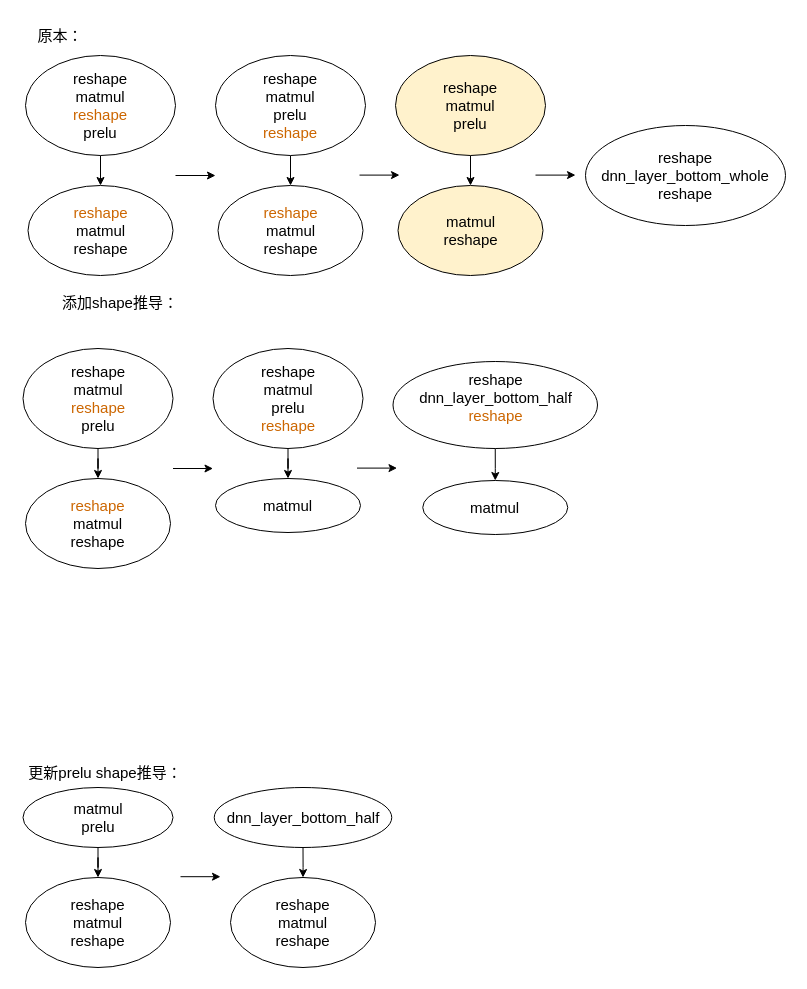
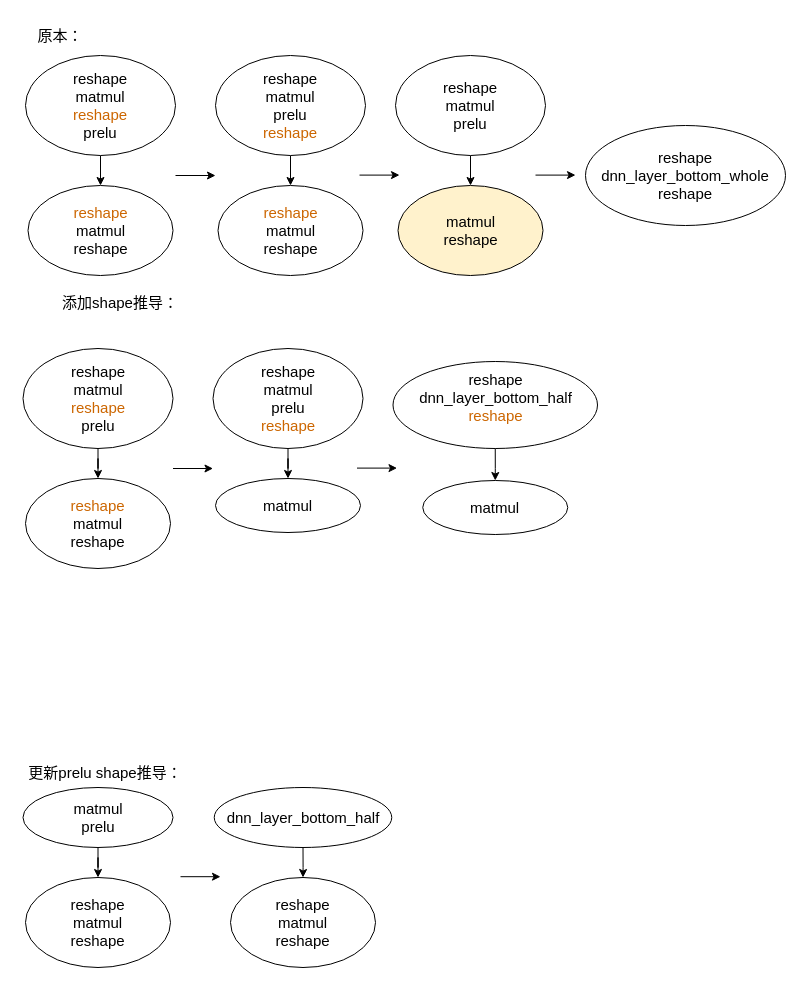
  <mxCell id="0" />
  <mxCell id="1" parent="0" />
  <mxCell id="2" value="" style="edgeStyle=orthogonalEdgeStyle;rounded=0;orthogonalLoop=1;jettySize=auto;html=1;" parent="1" source="3" target="4" edge="1"><mxGeometry relative="1" as="geometry" /></mxCell>
  <mxCell id="3" value="&lt;font style=&quot;font-size: 15px;&quot;&gt;reshape&lt;/font&gt;&lt;div&gt;&lt;font style=&quot;font-size: 15px;&quot;&gt;matmul&lt;/font&gt;&lt;/div&gt;&lt;div&gt;&lt;font style=&quot;font-size: 15px; color: rgb(204, 102, 0);&quot;&gt;reshape&lt;/font&gt;&lt;/div&gt;&lt;div&gt;&lt;font style=&quot;font-size: 15px;&quot;&gt;prelu&lt;/font&gt;&lt;/div&gt;" style="ellipse;whiteSpace=wrap;html=1;" parent="1" vertex="1"><mxGeometry x="25" y="55" width="150" height="100" as="geometry" /></mxCell>
  <mxCell id="4" value="&lt;font style=&quot;font-size: 15px; color: rgb(204, 102, 0);&quot;&gt;reshape&lt;/font&gt;&lt;div&gt;&lt;font style=&quot;font-size: 15px;&quot;&gt;matmul&lt;/font&gt;&lt;/div&gt;&lt;div&gt;&lt;font style=&quot;font-size: 15px;&quot;&gt;reshape&lt;/font&gt;&lt;/div&gt;" style="ellipse;whiteSpace=wrap;html=1;" parent="1" vertex="1"><mxGeometry x="27.5" y="185" width="145" height="90" as="geometry" /></mxCell>
  <mxCell id="5" value="" style="edgeStyle=orthogonalEdgeStyle;rounded=0;orthogonalLoop=1;jettySize=auto;html=1;" parent="1" source="6" target="7" edge="1"><mxGeometry relative="1" as="geometry" /></mxCell>
  <mxCell id="6" value="&lt;font style=&quot;font-size: 15px;&quot;&gt;reshape&lt;/font&gt;&lt;div&gt;&lt;font style=&quot;font-size: 15px;&quot;&gt;matmul&lt;/font&gt;&lt;/div&gt;&lt;div&gt;&lt;font style=&quot;font-size: 15px;&quot;&gt;prelu&lt;/font&gt;&lt;/div&gt;&lt;div&gt;&lt;font style=&quot;font-size: 15px; color: rgb(204, 102, 0);&quot;&gt;reshape&lt;/font&gt;&lt;/div&gt;" style="ellipse;whiteSpace=wrap;html=1;" parent="1" vertex="1"><mxGeometry x="215" y="55" width="150" height="100" as="geometry" /></mxCell>
  <mxCell id="7" value="&lt;font style=&quot;font-size: 15px; color: rgb(204, 102, 0);&quot;&gt;reshape&lt;/font&gt;&lt;div&gt;&lt;font style=&quot;font-size: 15px;&quot;&gt;matmul&lt;/font&gt;&lt;/div&gt;&lt;div&gt;&lt;font style=&quot;font-size: 15px;&quot;&gt;reshape&lt;/font&gt;&lt;/div&gt;" style="ellipse;whiteSpace=wrap;html=1;" parent="1" vertex="1"><mxGeometry x="217.5" y="185" width="145" height="90" as="geometry" /></mxCell>
  <mxCell id="8" value="" style="edgeStyle=orthogonalEdgeStyle;rounded=0;orthogonalLoop=1;jettySize=auto;html=1;" parent="1" source="9" target="10" edge="1"><mxGeometry relative="1" as="geometry" /></mxCell>
- <mxCell id="9" value="&lt;font style=&quot;font-size: 15px;&quot;&gt;reshape&lt;/font&gt;&lt;div&gt;&lt;font style=&quot;font-size: 15px;&quot;&gt;matmul&lt;/font&gt;&lt;/div&gt;&lt;div&gt;&lt;font style=&quot;font-size: 15px;&quot;&gt;prelu&lt;/font&gt;&lt;/div&gt;" style="ellipse;whiteSpace=wrap;html=1;fillColor=#fff2cc;" parent="1" vertex="1"><mxGeometry x="395" y="55" width="150" height="100" as="geometry" /></mxCell>
+ <mxCell id="9" value="&lt;font style=&quot;font-size: 15px;&quot;&gt;reshape&lt;/font&gt;&lt;div&gt;&lt;font style=&quot;font-size: 15px;&quot;&gt;matmul&lt;/font&gt;&lt;/div&gt;&lt;div&gt;&lt;font style=&quot;font-size: 15px;&quot;&gt;prelu&lt;/font&gt;&lt;/div&gt;" style="ellipse;whiteSpace=wrap;html=1;" parent="1" vertex="1"><mxGeometry x="395" y="55" width="150" height="100" as="geometry" /></mxCell>
  <mxCell id="10" value="&lt;div&gt;&lt;font style=&quot;font-size: 15px;&quot;&gt;matmul&lt;/font&gt;&lt;/div&gt;&lt;div&gt;&lt;font style=&quot;font-size: 15px;&quot;&gt;reshape&lt;/font&gt;&lt;/div&gt;" style="ellipse;whiteSpace=wrap;html=1;fillColor=#fff2cc;" parent="1" vertex="1"><mxGeometry x="397.5" y="185" width="145" height="90" as="geometry" /></mxCell>
  <mxCell id="11" value="&lt;font style=&quot;font-size: 15px;&quot;&gt;reshape&lt;/font&gt;&lt;div&gt;&lt;font style=&quot;font-size: 15px;&quot;&gt;dnn_layer_bottom_whole&lt;/font&gt;&lt;/div&gt;&lt;div&gt;&lt;font style=&quot;font-size: 15px;&quot;&gt;reshape&lt;/font&gt;&lt;/div&gt;" style="ellipse;whiteSpace=wrap;html=1;" parent="1" vertex="1"><mxGeometry x="585" y="125" width="200" height="100" as="geometry" /></mxCell>
  <mxCell id="12" value="" style="edgeStyle=orthogonalEdgeStyle;rounded=0;orthogonalLoop=1;jettySize=auto;html=1;" parent="1" source="13" target="14" edge="1"><mxGeometry relative="1" as="geometry" /></mxCell>
  <mxCell id="13" value="&lt;div&gt;&lt;font style=&quot;font-size: 15px;&quot;&gt;matmul&lt;/font&gt;&lt;/div&gt;&lt;div&gt;&lt;font style=&quot;font-size: 15px;&quot;&gt;prelu&lt;/font&gt;&lt;/div&gt;" style="ellipse;whiteSpace=wrap;html=1;" parent="1" vertex="1"><mxGeometry x="22.5" y="787" width="150" height="60" as="geometry" /></mxCell>
  <mxCell id="14" value="&lt;font style=&quot;font-size: 15px;&quot;&gt;reshape&lt;/font&gt;&lt;div&gt;&lt;font style=&quot;font-size: 15px;&quot;&gt;matmul&lt;/font&gt;&lt;/div&gt;&lt;div&gt;&lt;font style=&quot;font-size: 15px;&quot;&gt;reshape&lt;/font&gt;&lt;/div&gt;" style="ellipse;whiteSpace=wrap;html=1;" parent="1" vertex="1"><mxGeometry x="25" y="877" width="145" height="90" as="geometry" /></mxCell>
  <mxCell id="15" value="" style="edgeStyle=orthogonalEdgeStyle;rounded=0;orthogonalLoop=1;jettySize=auto;html=1;" parent="1" source="16" target="17" edge="1"><mxGeometry relative="1" as="geometry" /></mxCell>
  <mxCell id="16" value="&lt;div&gt;&lt;span style=&quot;font-size: 15px;&quot;&gt;dnn_layer_bottom_half&lt;/span&gt;&lt;/div&gt;" style="ellipse;whiteSpace=wrap;html=1;" parent="1" vertex="1"><mxGeometry x="213.75" y="787" width="177.5" height="60" as="geometry" /></mxCell>
  <mxCell id="17" value="&lt;font style=&quot;font-size: 15px;&quot;&gt;reshape&lt;/font&gt;&lt;div&gt;&lt;font style=&quot;font-size: 15px;&quot;&gt;matmul&lt;/font&gt;&lt;/div&gt;&lt;div&gt;&lt;font style=&quot;font-size: 15px;&quot;&gt;reshape&lt;/font&gt;&lt;/div&gt;" style="ellipse;whiteSpace=wrap;html=1;" parent="1" vertex="1"><mxGeometry x="230" y="877" width="145" height="90" as="geometry" /></mxCell>
  <mxCell id="18" value="" style="endArrow=classic;html=1;rounded=0;" parent="1" edge="1"><mxGeometry width="50" height="50" relative="1" as="geometry"><mxPoint x="175" y="175" as="sourcePoint" /><mxPoint x="215" y="175" as="targetPoint" /></mxGeometry></mxCell>
  <mxCell id="19" value="" style="endArrow=classic;html=1;rounded=0;" parent="1" edge="1"><mxGeometry width="50" height="50" relative="1" as="geometry"><mxPoint x="359" y="174.6" as="sourcePoint" /><mxPoint x="399" y="174.6" as="targetPoint" /></mxGeometry></mxCell>
  <mxCell id="20" value="" style="endArrow=classic;html=1;rounded=0;" parent="1" edge="1"><mxGeometry width="50" height="50" relative="1" as="geometry"><mxPoint x="535" y="174.6" as="sourcePoint" /><mxPoint x="575" y="174.6" as="targetPoint" /></mxGeometry></mxCell>
  <mxCell id="21" value="" style="endArrow=classic;html=1;rounded=0;" parent="1" edge="1"><mxGeometry width="50" height="50" relative="1" as="geometry"><mxPoint x="180" y="876.2" as="sourcePoint" /><mxPoint x="220" y="876.2" as="targetPoint" /></mxGeometry></mxCell>
  <mxCell id="22" value="&lt;font style=&quot;font-size: 15px;&quot;&gt;原本：&lt;/font&gt;" style="text;html=1;align=center;verticalAlign=middle;whiteSpace=wrap;rounded=0;" parent="1" vertex="1"><mxGeometry x="30" y="20" width="60" height="30" as="geometry" /></mxCell>
  <mxCell id="23" value="&lt;font style=&quot;font-size: 15px;&quot;&gt;更新prelu shape推导：&lt;/font&gt;" style="text;html=1;align=center;verticalAlign=middle;whiteSpace=wrap;rounded=0;" parent="1" vertex="1"><mxGeometry x="20" y="757" width="170" height="30" as="geometry" /></mxCell>
  <mxCell id="24" value="&lt;font style=&quot;font-size: 15px;&quot;&gt;添加shape推导：&lt;/font&gt;" style="text;html=1;align=center;verticalAlign=middle;whiteSpace=wrap;rounded=0;" vertex="1" parent="1"><mxGeometry x="35" y="287" width="170" height="30" as="geometry" /></mxCell>
  <mxCell id="25" value="" style="edgeStyle=orthogonalEdgeStyle;rounded=0;orthogonalLoop=1;jettySize=auto;html=1;" edge="1" parent="1" source="26" target="27"><mxGeometry relative="1" as="geometry" /></mxCell>
  <mxCell id="26" value="&lt;font style=&quot;font-size: 15px;&quot;&gt;reshape&lt;/font&gt;&lt;div&gt;&lt;font style=&quot;font-size: 15px;&quot;&gt;matmul&lt;/font&gt;&lt;/div&gt;&lt;div&gt;&lt;font style=&quot;font-size: 15px; color: rgb(204, 102, 0);&quot;&gt;reshape&lt;/font&gt;&lt;/div&gt;&lt;div&gt;&lt;font style=&quot;font-size: 15px;&quot;&gt;prelu&lt;/font&gt;&lt;/div&gt;" style="ellipse;whiteSpace=wrap;html=1;" vertex="1" parent="1"><mxGeometry x="22.5" y="348" width="150" height="100" as="geometry" /></mxCell>
  <mxCell id="27" value="&lt;font style=&quot;font-size: 15px; color: rgb(204, 102, 0);&quot;&gt;reshape&lt;/font&gt;&lt;div&gt;&lt;font style=&quot;font-size: 15px;&quot;&gt;matmul&lt;/font&gt;&lt;/div&gt;&lt;div&gt;&lt;font style=&quot;font-size: 15px;&quot;&gt;reshape&lt;/font&gt;&lt;/div&gt;" style="ellipse;whiteSpace=wrap;html=1;" vertex="1" parent="1"><mxGeometry x="25" y="478" width="145" height="90" as="geometry" /></mxCell>
  <mxCell id="28" value="" style="edgeStyle=orthogonalEdgeStyle;rounded=0;orthogonalLoop=1;jettySize=auto;html=1;" edge="1" parent="1" source="29" target="30"><mxGeometry relative="1" as="geometry" /></mxCell>
  <mxCell id="29" value="&lt;font style=&quot;font-size: 15px;&quot;&gt;reshape&lt;/font&gt;&lt;div&gt;&lt;font style=&quot;font-size: 15px;&quot;&gt;matmul&lt;/font&gt;&lt;/div&gt;&lt;div&gt;&lt;font style=&quot;font-size: 15px;&quot;&gt;prelu&lt;/font&gt;&lt;/div&gt;&lt;div&gt;&lt;font style=&quot;font-size: 15px; color: rgb(204, 102, 0);&quot;&gt;reshape&lt;/font&gt;&lt;/div&gt;" style="ellipse;whiteSpace=wrap;html=1;" vertex="1" parent="1"><mxGeometry x="212.5" y="348" width="150" height="100" as="geometry" /></mxCell>
  <mxCell id="30" value="&lt;div&gt;&lt;font style=&quot;font-size: 15px;&quot;&gt;matmul&lt;/font&gt;&lt;/div&gt;" style="ellipse;whiteSpace=wrap;html=1;" vertex="1" parent="1"><mxGeometry x="215" y="478" width="145" height="54" as="geometry" /></mxCell>
  <mxCell id="31" value="" style="edgeStyle=orthogonalEdgeStyle;rounded=0;orthogonalLoop=1;jettySize=auto;html=1;entryX=0.5;entryY=0;entryDx=0;entryDy=0;" edge="1" parent="1" source="32" target="35"><mxGeometry relative="1" as="geometry"><mxPoint x="492.5" y="473" as="targetPoint" /></mxGeometry></mxCell>
  <mxCell id="32" value="&lt;font style=&quot;font-size: 15px;&quot;&gt;reshape&lt;/font&gt;&lt;div&gt;&lt;span style=&quot;font-size: 15px;&quot;&gt;dnn_layer_bottom_half&lt;/span&gt;&lt;/div&gt;&lt;div&gt;&lt;span style=&quot;color: rgb(204, 102, 0); font-size: 15px;&quot;&gt;reshape&lt;/span&gt;&lt;/div&gt;&lt;div&gt;&lt;div&gt;&lt;span style=&quot;color: rgba(0, 0, 0, 0); font-family: monospace; font-size: 0px; text-align: start; text-wrap-mode: nowrap;&quot;&gt;%3CmxGraphModel%3E%3Croot%3E%3CmxCell%20id%3D%220%22%2F%3E%3CmxCell%20id%3D%221%22%20parent%3D%220%22%2F%3E%3CmxCell%20id%3D%222%22%20value%3D%22%26lt%3Bdiv%26gt%3B%26lt%3Bspan%20style%3D%26quot%3Bfont-size%3A%2015px%3B%26quot%3B%26gt%3Bdnn_layer_bottom_half%26lt%3B%2Fspan%26gt%3B%26lt%3B%2Fdiv%26gt%3B%22%20style%3D%22ellipse%3BwhiteSpace%3Dwrap%3Bhtml%3D1%3B%22%20vertex%3D%221%22%20parent%3D%221%22%3E%3CmxGeometry%20x%3D%22228.75%22%20y%3D%22932%22%20width%3D%22177.5%22%20height%3D%2260%22%20as%3D%22geometry%22%2F%3E%3C%2FmxCell%3E%3C%2Froot%3E%3C%2FmxGraphModel%3E&lt;/span&gt;&lt;/div&gt;&lt;/div&gt;" style="ellipse;whiteSpace=wrap;html=1;" vertex="1" parent="1"><mxGeometry x="392.5" y="361" width="204.5" height="87" as="geometry" /></mxCell>
  <mxCell id="33" value="" style="endArrow=classic;html=1;rounded=0;" edge="1" parent="1"><mxGeometry width="50" height="50" relative="1" as="geometry"><mxPoint x="172.5" y="468" as="sourcePoint" /><mxPoint x="212.5" y="468" as="targetPoint" /></mxGeometry></mxCell>
  <mxCell id="34" value="" style="endArrow=classic;html=1;rounded=0;" edge="1" parent="1"><mxGeometry width="50" height="50" relative="1" as="geometry"><mxPoint x="356.5" y="467.6" as="sourcePoint" /><mxPoint x="396.5" y="467.6" as="targetPoint" /></mxGeometry></mxCell>
  <mxCell id="35" value="&lt;div&gt;&lt;font style=&quot;font-size: 15px;&quot;&gt;matmul&lt;/font&gt;&lt;/div&gt;" style="ellipse;whiteSpace=wrap;html=1;" vertex="1" parent="1"><mxGeometry x="422.25" y="480" width="145" height="54" as="geometry" /></mxCell>
